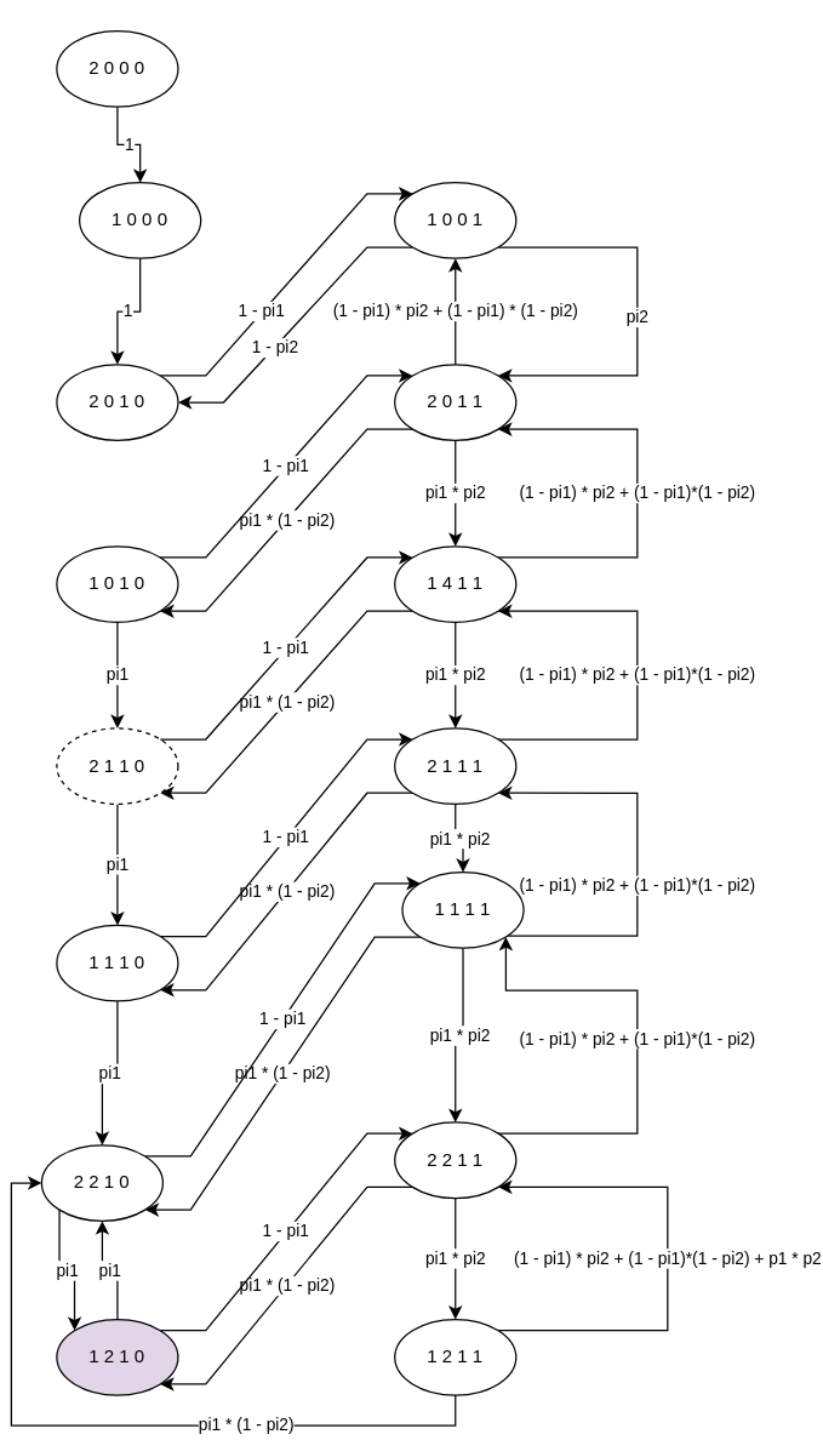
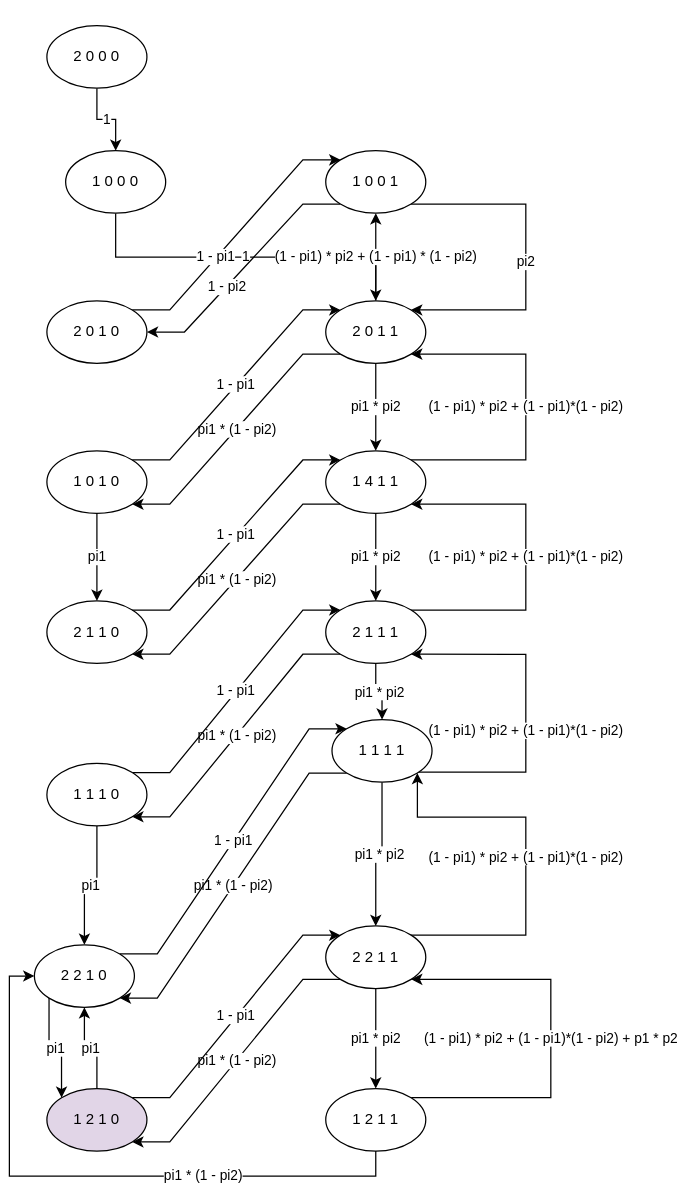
  <mxCell id="0" />
  <mxCell id="1" parent="0" />
  <mxCell id="2" value="1" style="edgeStyle=orthogonalEdgeStyle;rounded=0;orthogonalLoop=1;jettySize=auto;html=1;exitX=0.5;exitY=1;exitDx=0;exitDy=0;" edge="1" parent="1" source="3" target="5"><mxGeometry relative="1" as="geometry" /></mxCell>
  <mxCell id="3" value="2 0 0 0" style="ellipse;whiteSpace=wrap;html=1;" vertex="1" parent="1"><mxGeometry x="30" y="20" width="80" height="50" as="geometry" /></mxCell>
- <mxCell id="4" value="1" style="edgeStyle=orthogonalEdgeStyle;rounded=0;orthogonalLoop=1;jettySize=auto;html=1;exitX=0.5;exitY=1;exitDx=0;exitDy=0;entryX=0.5;entryY=0;entryDx=0;entryDy=0;" edge="1" parent="1" source="5" target="11"><mxGeometry relative="1" as="geometry" /></mxCell>
+ <mxCell id="4" value="1" style="edgeStyle=orthogonalEdgeStyle;rounded=0;orthogonalLoop=1;jettySize=auto;html=1;exitX=0.5;exitY=1;exitDx=0;exitDy=0;" edge="1" parent="1" source="5" target="15"><mxGeometry relative="1" as="geometry" /></mxCell>
  <mxCell id="5" value="1 0 0 0" style="ellipse;whiteSpace=wrap;html=1;" vertex="1" parent="1"><mxGeometry x="45" y="120" width="80" height="50" as="geometry" /></mxCell>
  <mxCell id="6" style="edgeStyle=orthogonalEdgeStyle;rounded=0;orthogonalLoop=1;jettySize=auto;html=1;exitX=0.5;exitY=0;exitDx=0;exitDy=0;" edge="1" parent="1" source="9"><mxGeometry relative="1" as="geometry"><mxPoint x="293" y="120" as="targetPoint" /></mxGeometry></mxCell>
  <mxCell id="7" value="1 - pi2" style="edgeStyle=entityRelationEdgeStyle;rounded=0;orthogonalLoop=1;jettySize=auto;html=1;exitX=0;exitY=1;exitDx=0;exitDy=0;entryX=1;entryY=0.5;entryDx=0;entryDy=0;" edge="1" parent="1" source="9" target="11"><mxGeometry x="0.19" relative="1" as="geometry"><mxPoint y="1" as="offset" /></mxGeometry></mxCell>
  <mxCell id="8" value="pi2" style="edgeStyle=orthogonalEdgeStyle;rounded=0;orthogonalLoop=1;jettySize=auto;html=1;exitX=1;exitY=1;exitDx=0;exitDy=0;entryX=1;entryY=0;entryDx=0;entryDy=0;" edge="1" parent="1" source="9" target="15"><mxGeometry x="0.03" relative="1" as="geometry"><Array as="points"><mxPoint x="413" y="163" /><mxPoint x="413" y="247" /></Array><mxPoint as="offset" /></mxGeometry></mxCell>
  <mxCell id="9" value="1 0 0 1" style="ellipse;whiteSpace=wrap;html=1;" vertex="1" parent="1"><mxGeometry x="253" y="120" width="80" height="50" as="geometry" /></mxCell>
  <mxCell id="10" value="1 - pi1" style="edgeStyle=entityRelationEdgeStyle;rounded=0;orthogonalLoop=1;jettySize=auto;html=1;exitX=1;exitY=0;exitDx=0;exitDy=0;entryX=0;entryY=0;entryDx=0;entryDy=0;" edge="1" parent="1" source="11" target="9"><mxGeometry x="-0.218" relative="1" as="geometry"><mxPoint as="offset" /></mxGeometry></mxCell>
  <mxCell id="11" value="2 0 1 0" style="ellipse;whiteSpace=wrap;html=1;" vertex="1" parent="1"><mxGeometry x="30" y="240" width="80" height="50" as="geometry" /></mxCell>
  <mxCell id="12" value="(1 - pi1) * pi2 + (1 - pi1) * (1 - pi2)" style="edgeStyle=orthogonalEdgeStyle;rounded=0;orthogonalLoop=1;jettySize=auto;html=1;exitX=0.5;exitY=0;exitDx=0;exitDy=0;entryX=0.5;entryY=1;entryDx=0;entryDy=0;" edge="1" parent="1" source="15" target="9"><mxGeometry relative="1" as="geometry" /></mxCell>
  <mxCell id="13" value="pi1 * pi2" style="edgeStyle=orthogonalEdgeStyle;rounded=0;orthogonalLoop=1;jettySize=auto;html=1;exitX=0.5;exitY=1;exitDx=0;exitDy=0;entryX=0.5;entryY=0;entryDx=0;entryDy=0;" edge="1" parent="1" source="15" target="21"><mxGeometry relative="1" as="geometry" /></mxCell>
  <mxCell id="14" value="&lt;meta charset=&quot;utf-8&quot;&gt;&lt;span style=&quot;color: rgb(0, 0, 0); font-family: helvetica; font-size: 11px; font-style: normal; font-weight: 400; letter-spacing: normal; text-align: center; text-indent: 0px; text-transform: none; word-spacing: 0px; background-color: rgb(255, 255, 255); display: inline; float: none;&quot;&gt;pi1 * (1 - pi2)&lt;/span&gt;" style="edgeStyle=entityRelationEdgeStyle;rounded=0;orthogonalLoop=1;jettySize=auto;html=1;exitX=0;exitY=1;exitDx=0;exitDy=0;entryX=1;entryY=1;entryDx=0;entryDy=0;elbow=vertical;" edge="1" parent="1" source="15" target="17"><mxGeometry relative="1" as="geometry" /></mxCell>
  <mxCell id="15" value="2 0 1 1" style="ellipse;whiteSpace=wrap;html=1;" vertex="1" parent="1"><mxGeometry x="253" y="240" width="80" height="50" as="geometry" /></mxCell>
  <mxCell id="16" value="pi1" style="edgeStyle=orthogonalEdgeStyle;rounded=0;orthogonalLoop=1;jettySize=auto;html=1;exitX=0.5;exitY=1;exitDx=0;exitDy=0;entryX=0.5;entryY=0;entryDx=0;entryDy=0;" edge="1" parent="1" source="17" target="23"><mxGeometry relative="1" as="geometry" /></mxCell>
  <mxCell id="17" value="1 0 1 0" style="ellipse;whiteSpace=wrap;html=1;" vertex="1" parent="1"><mxGeometry x="30" y="360" width="80" height="50" as="geometry" /></mxCell>
  <mxCell id="18" value="&lt;meta charset=&quot;utf-8&quot;&gt;&lt;span style=&quot;color: rgb(0, 0, 0); font-family: helvetica; font-size: 11px; font-style: normal; font-weight: 400; letter-spacing: normal; text-align: center; text-indent: 0px; text-transform: none; word-spacing: 0px; background-color: rgb(255, 255, 255); display: inline; float: none;&quot;&gt;pi1 * pi2&lt;/span&gt;" style="edgeStyle=orthogonalEdgeStyle;rounded=0;orthogonalLoop=1;jettySize=auto;html=1;exitX=0.5;exitY=1;exitDx=0;exitDy=0;entryX=0.5;entryY=0;entryDx=0;entryDy=0;" edge="1" parent="1" source="21" target="27"><mxGeometry relative="1" as="geometry" /></mxCell>
  <mxCell id="19" value="&lt;meta charset=&quot;utf-8&quot;&gt;&lt;span style=&quot;color: rgb(0, 0, 0); font-family: helvetica; font-size: 11px; font-style: normal; font-weight: 400; letter-spacing: normal; text-align: center; text-indent: 0px; text-transform: none; word-spacing: 0px; background-color: rgb(255, 255, 255); display: inline; float: none;&quot;&gt;pi1 * (1 - pi2)&lt;/span&gt;" style="edgeStyle=entityRelationEdgeStyle;rounded=0;orthogonalLoop=1;jettySize=auto;html=1;exitX=0;exitY=1;exitDx=0;exitDy=0;entryX=1;entryY=1;entryDx=0;entryDy=0;elbow=vertical;" edge="1" parent="1" source="21" target="23"><mxGeometry relative="1" as="geometry" /></mxCell>
  <mxCell id="20" value="(1 - pi1) * pi2 + (1 - pi1)*(1 - pi2)" style="edgeStyle=orthogonalEdgeStyle;rounded=0;orthogonalLoop=1;jettySize=auto;html=1;exitX=1;exitY=0;exitDx=0;exitDy=0;entryX=1;entryY=1;entryDx=0;entryDy=0;elbow=vertical;" edge="1" parent="1" source="21" target="15"><mxGeometry relative="1" as="geometry"><Array as="points"><mxPoint x="413" y="367" /><mxPoint x="413" y="283" /></Array></mxGeometry></mxCell>
  <mxCell id="21" value="1 4 1 1" style="ellipse;whiteSpace=wrap;html=1;" vertex="1" parent="1"><mxGeometry x="253" y="360" width="80" height="50" as="geometry" /></mxCell>
- <mxCell id="22" value="&lt;meta charset=&quot;utf-8&quot;&gt;&lt;span style=&quot;color: rgb(0, 0, 0); font-family: helvetica; font-size: 11px; font-style: normal; font-weight: 400; letter-spacing: normal; text-align: center; text-indent: 0px; text-transform: none; word-spacing: 0px; background-color: rgb(255, 255, 255); display: inline; float: none;&quot;&gt;pi1&lt;/span&gt;" style="edgeStyle=orthogonalEdgeStyle;rounded=0;orthogonalLoop=1;jettySize=auto;html=1;exitX=0.5;exitY=1;exitDx=0;exitDy=0;entryX=0.5;entryY=0;entryDx=0;entryDy=0;" edge="1" parent="1" source="23" target="30"><mxGeometry relative="1" as="geometry" /></mxCell>
- <mxCell id="23" value="2 1 1 0" style="ellipse;whiteSpace=wrap;html=1;dashed=1;" vertex="1" parent="1"><mxGeometry x="30" y="480" width="80" height="50" as="geometry" /></mxCell>
+ <mxCell id="23" value="2 1 1 0" style="ellipse;whiteSpace=wrap;html=1;" vertex="1" parent="1"><mxGeometry x="30" y="480" width="80" height="50" as="geometry" /></mxCell>
  <mxCell id="24" value="&lt;meta charset=&quot;utf-8&quot;&gt;&lt;span style=&quot;color: rgb(0, 0, 0); font-family: helvetica; font-size: 11px; font-style: normal; font-weight: 400; letter-spacing: normal; text-align: center; text-indent: 0px; text-transform: none; word-spacing: 0px; background-color: rgb(255, 255, 255); display: inline; float: none;&quot;&gt;pi1 * pi2&lt;/span&gt;" style="edgeStyle=orthogonalEdgeStyle;rounded=0;orthogonalLoop=1;jettySize=auto;html=1;exitX=0.5;exitY=1;exitDx=0;exitDy=0;entryX=0.5;entryY=0;entryDx=0;entryDy=0;" edge="1" parent="1" source="27" target="34"><mxGeometry relative="1" as="geometry" /></mxCell>
  <mxCell id="25" value="&lt;meta charset=&quot;utf-8&quot;&gt;&lt;span style=&quot;color: rgb(0, 0, 0); font-family: helvetica; font-size: 11px; font-style: normal; font-weight: 400; letter-spacing: normal; text-align: center; text-indent: 0px; text-transform: none; word-spacing: 0px; background-color: rgb(255, 255, 255); display: inline; float: none;&quot;&gt;pi1 * (1 - pi2)&lt;/span&gt;" style="edgeStyle=entityRelationEdgeStyle;rounded=0;orthogonalLoop=1;jettySize=auto;html=1;exitX=0;exitY=1;exitDx=0;exitDy=0;entryX=1;entryY=1;entryDx=0;entryDy=0;elbow=vertical;" edge="1" parent="1" source="27" target="30"><mxGeometry relative="1" as="geometry" /></mxCell>
  <mxCell id="26" value="&lt;meta charset=&quot;utf-8&quot;&gt;&lt;span style=&quot;color: rgb(0, 0, 0); font-family: helvetica; font-size: 11px; font-style: normal; font-weight: 400; letter-spacing: normal; text-align: center; text-indent: 0px; text-transform: none; word-spacing: 0px; background-color: rgb(255, 255, 255); display: inline; float: none;&quot;&gt;(1 - pi1) * pi2 + (1 - pi1)*(1 - pi2)&lt;/span&gt;" style="edgeStyle=orthogonalEdgeStyle;rounded=0;orthogonalLoop=1;jettySize=auto;html=1;exitX=1;exitY=0;exitDx=0;exitDy=0;entryX=1;entryY=1;entryDx=0;entryDy=0;elbow=vertical;" edge="1" parent="1" source="27" target="21"><mxGeometry relative="1" as="geometry"><Array as="points"><mxPoint x="413" y="487" /><mxPoint x="413" y="403" /></Array></mxGeometry></mxCell>
  <mxCell id="27" value="2 1 1 1" style="ellipse;whiteSpace=wrap;html=1;" vertex="1" parent="1"><mxGeometry x="253" y="480" width="80" height="50" as="geometry" /></mxCell>
  <mxCell id="28" value="&lt;meta charset=&quot;utf-8&quot;&gt;&lt;span style=&quot;color: rgb(0, 0, 0); font-family: helvetica; font-size: 11px; font-style: normal; font-weight: 400; letter-spacing: normal; text-align: center; text-indent: 0px; text-transform: none; word-spacing: 0px; background-color: rgb(255, 255, 255); display: inline; float: none;&quot;&gt;pi1&lt;/span&gt;" style="edgeStyle=orthogonalEdgeStyle;rounded=0;orthogonalLoop=1;jettySize=auto;html=1;exitX=0.5;exitY=1;exitDx=0;exitDy=0;entryX=0.5;entryY=0;entryDx=0;entryDy=0;" edge="1" parent="1" source="30" target="37"><mxGeometry relative="1" as="geometry" /></mxCell>
  <mxCell id="29" value="&lt;meta charset=&quot;utf-8&quot;&gt;&lt;span style=&quot;color: rgb(0, 0, 0); font-family: helvetica; font-size: 11px; font-style: normal; font-weight: 400; letter-spacing: normal; text-align: center; text-indent: 0px; text-transform: none; word-spacing: 0px; background-color: rgb(255, 255, 255); display: inline; float: none;&quot;&gt;1 - pi1&lt;/span&gt;" style="rounded=0;orthogonalLoop=1;jettySize=auto;html=1;exitX=1;exitY=0;exitDx=0;exitDy=0;entryX=0;entryY=0;entryDx=0;entryDy=0;edgeStyle=entityRelationEdgeStyle;" edge="1" parent="1" source="30" target="27"><mxGeometry relative="1" as="geometry" /></mxCell>
  <mxCell id="30" value="1 1 1 0" style="ellipse;whiteSpace=wrap;html=1;" vertex="1" parent="1"><mxGeometry x="30" y="610" width="80" height="50" as="geometry" /></mxCell>
  <mxCell id="31" value="&lt;meta charset=&quot;utf-8&quot;&gt;&lt;span style=&quot;color: rgb(0, 0, 0); font-family: helvetica; font-size: 11px; font-style: normal; font-weight: 400; letter-spacing: normal; text-align: center; text-indent: 0px; text-transform: none; word-spacing: 0px; background-color: rgb(255, 255, 255); display: inline; float: none;&quot;&gt;pi1 * pi2&lt;/span&gt;" style="edgeStyle=orthogonalEdgeStyle;rounded=0;orthogonalLoop=1;jettySize=auto;html=1;exitX=0.5;exitY=1;exitDx=0;exitDy=0;entryX=0.5;entryY=0;entryDx=0;entryDy=0;" edge="1" parent="1" source="34" target="41"><mxGeometry relative="1" as="geometry" /></mxCell>
  <mxCell id="32" value="pi1 * (1 - pi2)" style="rounded=0;orthogonalLoop=1;jettySize=auto;html=1;exitX=0;exitY=1;exitDx=0;exitDy=0;entryX=1;entryY=1;entryDx=0;entryDy=0;elbow=vertical;edgeStyle=entityRelationEdgeStyle;" edge="1" parent="1" source="34" target="37"><mxGeometry relative="1" as="geometry" /></mxCell>
  <mxCell id="33" value="&lt;meta charset=&quot;utf-8&quot;&gt;&lt;span style=&quot;color: rgb(0, 0, 0); font-family: helvetica; font-size: 11px; font-style: normal; font-weight: 400; letter-spacing: normal; text-align: center; text-indent: 0px; text-transform: none; word-spacing: 0px; background-color: rgb(255, 255, 255); display: inline; float: none;&quot;&gt;(1 - pi1) * pi2 + (1 - pi1)*(1 - pi2)&lt;/span&gt;" style="edgeStyle=orthogonalEdgeStyle;rounded=0;orthogonalLoop=1;jettySize=auto;html=1;exitX=1;exitY=0;exitDx=0;exitDy=0;entryX=1;entryY=1;entryDx=0;entryDy=0;elbow=vertical;" edge="1" parent="1" source="34" target="27"><mxGeometry relative="1" as="geometry"><Array as="points"><mxPoint x="413" y="617" /><mxPoint x="413" y="523" /></Array></mxGeometry></mxCell>
  <mxCell id="34" value="1 1 1 1" style="ellipse;whiteSpace=wrap;html=1;" vertex="1" parent="1"><mxGeometry x="258" y="575" width="80" height="50" as="geometry" /></mxCell>
  <mxCell id="35" value="&lt;meta charset=&quot;utf-8&quot;&gt;&lt;span style=&quot;color: rgb(0, 0, 0); font-family: helvetica; font-size: 11px; font-style: normal; font-weight: 400; letter-spacing: normal; text-align: center; text-indent: 0px; text-transform: none; word-spacing: 0px; background-color: rgb(255, 255, 255); display: inline; float: none;&quot;&gt;pi1&lt;/span&gt;" style="edgeStyle=orthogonalEdgeStyle;rounded=0;orthogonalLoop=1;jettySize=auto;html=1;exitX=0;exitY=1;exitDx=0;exitDy=0;entryX=0;entryY=0;entryDx=0;entryDy=0;" edge="1" parent="1" source="37" target="43"><mxGeometry relative="1" as="geometry" /></mxCell>
  <mxCell id="36" value="&lt;meta charset=&quot;utf-8&quot;&gt;&lt;span style=&quot;color: rgb(0, 0, 0); font-family: helvetica; font-size: 11px; font-style: normal; font-weight: 400; letter-spacing: normal; text-align: center; text-indent: 0px; text-transform: none; word-spacing: 0px; background-color: rgb(255, 255, 255); display: inline; float: none;&quot;&gt;1 - pi1&lt;/span&gt;" style="edgeStyle=entityRelationEdgeStyle;rounded=0;orthogonalLoop=1;jettySize=auto;html=1;exitX=1;exitY=0;exitDx=0;exitDy=0;entryX=0;entryY=0;entryDx=0;entryDy=0;" edge="1" parent="1" source="37" target="34"><mxGeometry relative="1" as="geometry" /></mxCell>
  <mxCell id="37" value="2 2 1 0" style="ellipse;whiteSpace=wrap;html=1;" vertex="1" parent="1"><mxGeometry x="20" y="755" width="80" height="50" as="geometry" /></mxCell>
  <mxCell id="38" value="&lt;meta charset=&quot;utf-8&quot;&gt;&lt;span style=&quot;color: rgb(0, 0, 0); font-family: helvetica; font-size: 11px; font-style: normal; font-weight: 400; letter-spacing: normal; text-align: center; text-indent: 0px; text-transform: none; word-spacing: 0px; background-color: rgb(255, 255, 255); display: inline; float: none;&quot;&gt;pi1 * pi2&lt;/span&gt;" style="edgeStyle=orthogonalEdgeStyle;rounded=0;orthogonalLoop=1;jettySize=auto;html=1;exitX=0.5;exitY=1;exitDx=0;exitDy=0;entryX=0.5;entryY=0;entryDx=0;entryDy=0;" edge="1" parent="1" source="41" target="46"><mxGeometry relative="1" as="geometry" /></mxCell>
  <mxCell id="39" value="pi1 * (1 - pi2)" style="edgeStyle=entityRelationEdgeStyle;rounded=0;orthogonalLoop=1;jettySize=auto;html=1;exitX=0;exitY=1;exitDx=0;exitDy=0;entryX=1;entryY=1;entryDx=0;entryDy=0;elbow=vertical;" edge="1" parent="1" source="41" target="43"><mxGeometry relative="1" as="geometry" /></mxCell>
  <mxCell id="40" value="&lt;meta charset=&quot;utf-8&quot;&gt;&lt;span style=&quot;color: rgb(0, 0, 0); font-family: helvetica; font-size: 11px; font-style: normal; font-weight: 400; letter-spacing: normal; text-align: center; text-indent: 0px; text-transform: none; word-spacing: 0px; background-color: rgb(255, 255, 255); display: inline; float: none;&quot;&gt;(1 - pi1) * pi2 + (1 - pi1)*(1 - pi2)&lt;/span&gt;" style="edgeStyle=orthogonalEdgeStyle;rounded=0;orthogonalLoop=1;jettySize=auto;html=1;exitX=1;exitY=0;exitDx=0;exitDy=0;entryX=1;entryY=1;entryDx=0;entryDy=0;elbow=vertical;" edge="1" parent="1" source="41" target="34"><mxGeometry relative="1" as="geometry"><Array as="points"><mxPoint x="413" y="747" /><mxPoint x="413" y="653" /></Array></mxGeometry></mxCell>
  <mxCell id="41" value="2 2 1 1" style="ellipse;whiteSpace=wrap;html=1;" vertex="1" parent="1"><mxGeometry x="253" y="740" width="80" height="50" as="geometry" /></mxCell>
  <mxCell id="42" value="&lt;meta charset=&quot;utf-8&quot;&gt;&lt;span style=&quot;color: rgb(0, 0, 0); font-family: helvetica; font-size: 11px; font-style: normal; font-weight: 400; letter-spacing: normal; text-align: center; text-indent: 0px; text-transform: none; word-spacing: 0px; background-color: rgb(255, 255, 255); display: inline; float: none;&quot;&gt;pi1&lt;/span&gt;" style="edgeStyle=orthogonalEdgeStyle;rounded=0;orthogonalLoop=1;jettySize=auto;html=1;exitX=0.5;exitY=0;exitDx=0;exitDy=0;entryX=0.5;entryY=1;entryDx=0;entryDy=0;" edge="1" parent="1" source="43" target="37"><mxGeometry relative="1" as="geometry" /></mxCell>
  <mxCell id="43" value="1 2 1 0" style="ellipse;whiteSpace=wrap;html=1;fillColor=#e1d5e7;" vertex="1" parent="1"><mxGeometry x="30" y="870" width="80" height="50" as="geometry" /></mxCell>
  <mxCell id="44" value="&lt;span style=&quot;color: rgb(0 , 0 , 0) ; font-family: &amp;#34;helvetica&amp;#34; ; font-size: 11px ; font-style: normal ; font-weight: 400 ; letter-spacing: normal ; text-align: center ; text-indent: 0px ; text-transform: none ; word-spacing: 0px ; background-color: rgb(255 , 255 , 255) ; display: inline ; float: none&quot;&gt;(1 - pi1) * pi2 + (1 - pi1)*(1 - pi2) + p1 * p2&lt;/span&gt;" style="edgeStyle=orthogonalEdgeStyle;rounded=0;orthogonalLoop=1;jettySize=auto;html=1;exitX=1;exitY=0;exitDx=0;exitDy=0;entryX=1;entryY=1;entryDx=0;entryDy=0;elbow=vertical;" edge="1" parent="1" source="46" target="41"><mxGeometry relative="1" as="geometry"><Array as="points"><mxPoint x="433" y="877" /><mxPoint x="433" y="783" /></Array></mxGeometry></mxCell>
  <mxCell id="45" value="pi1 * (1 - pi2)" style="edgeStyle=orthogonalEdgeStyle;rounded=0;orthogonalLoop=1;jettySize=auto;html=1;exitX=0.5;exitY=1;exitDx=0;exitDy=0;entryX=0;entryY=0.5;entryDx=0;entryDy=0;elbow=vertical;" edge="1" parent="1" source="46" target="37"><mxGeometry x="-0.357" relative="1" as="geometry"><mxPoint as="offset" /></mxGeometry></mxCell>
  <mxCell id="46" value="1 2 1 1" style="ellipse;whiteSpace=wrap;html=1;" vertex="1" parent="1"><mxGeometry x="253" y="870" width="80" height="50" as="geometry" /></mxCell>
  <mxCell id="47" value="&lt;meta charset=&quot;utf-8&quot;&gt;&lt;span style=&quot;color: rgb(0, 0, 0); font-family: helvetica; font-size: 11px; font-style: normal; font-weight: 400; letter-spacing: normal; text-align: center; text-indent: 0px; text-transform: none; word-spacing: 0px; background-color: rgb(255, 255, 255); display: inline; float: none;&quot;&gt;1 - pi1&lt;/span&gt;" style="edgeStyle=entityRelationEdgeStyle;rounded=0;orthogonalLoop=1;jettySize=auto;html=1;exitX=1;exitY=0;exitDx=0;exitDy=0;entryX=0;entryY=0;entryDx=0;entryDy=0;" edge="1" parent="1" source="43" target="41"><mxGeometry relative="1" as="geometry"><mxPoint x="93.004" y="880.002" as="sourcePoint" /><mxPoint x="259.436" y="750.002" as="targetPoint" /></mxGeometry></mxCell>
  <mxCell id="48" value="&lt;meta charset=&quot;utf-8&quot;&gt;&lt;span style=&quot;color: rgb(0, 0, 0); font-family: helvetica; font-size: 11px; font-style: normal; font-weight: 400; letter-spacing: normal; text-align: center; text-indent: 0px; text-transform: none; word-spacing: 0px; background-color: rgb(255, 255, 255); display: inline; float: none;&quot;&gt;1 - pi1&lt;/span&gt;" style="edgeStyle=entityRelationEdgeStyle;rounded=0;orthogonalLoop=1;jettySize=auto;html=1;exitX=1;exitY=0;exitDx=0;exitDy=0;entryX=0;entryY=0;entryDx=0;entryDy=0;" edge="1" parent="1" source="23" target="21"><mxGeometry relative="1" as="geometry"><mxPoint x="103.004" y="480.002" as="sourcePoint" /><mxPoint x="269.436" y="350.002" as="targetPoint" /></mxGeometry></mxCell>
  <mxCell id="49" value="&lt;meta charset=&quot;utf-8&quot;&gt;&lt;span style=&quot;color: rgb(0, 0, 0); font-family: helvetica; font-size: 11px; font-style: normal; font-weight: 400; letter-spacing: normal; text-align: center; text-indent: 0px; text-transform: none; word-spacing: 0px; background-color: rgb(255, 255, 255); display: inline; float: none;&quot;&gt;1 - pi1&lt;/span&gt;" style="edgeStyle=entityRelationEdgeStyle;rounded=0;orthogonalLoop=1;jettySize=auto;html=1;exitX=1;exitY=0;exitDx=0;exitDy=0;entryX=0;entryY=0;entryDx=0;entryDy=0;" edge="1" parent="1" source="17" target="15"><mxGeometry relative="1" as="geometry"><mxPoint x="103.004" y="360.002" as="sourcePoint" /><mxPoint x="269.436" y="230.002" as="targetPoint" /></mxGeometry></mxCell>
